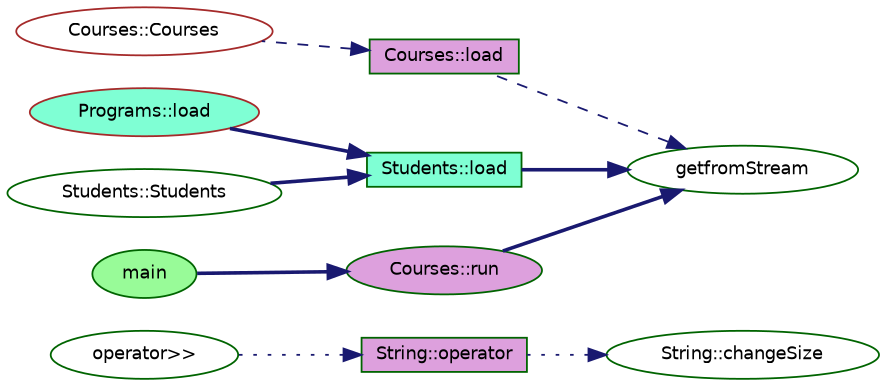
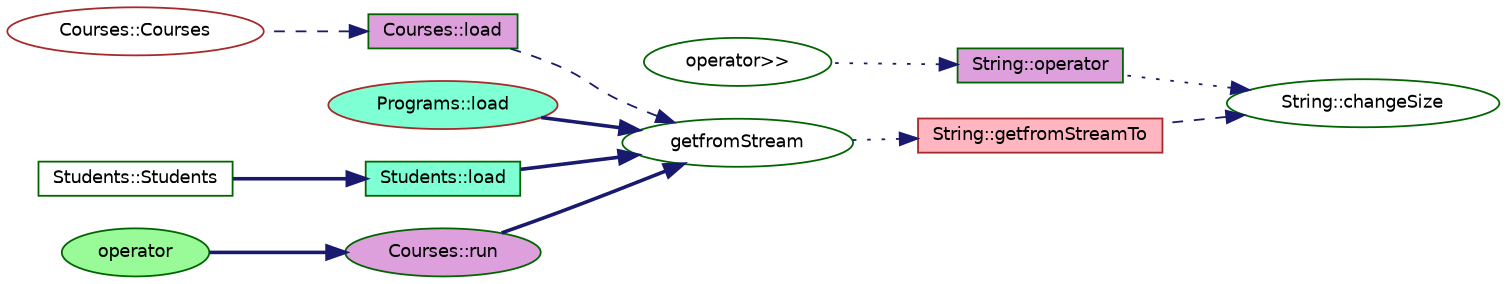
  digraph {
    rankdir=RL
    node [color=darkgreen fillcolor=white fontname=Helvetica fontsize=10 shape=ellipse style=filled]
    edge [color=midnightblue dir=back fontname=Helvetica fontsize=10 labelfontname=Helvetica labelfontsize=10 style=bold]
    n1 [fontcolor=black height=0.2 label="String::changeSize" width=0.4]
    n2 [fillcolor=plum height=0.2 label="String::operator" shape=box width=0.4]
+   n3 [color=brown fillcolor=lightpink height=0.2 label="String::getfromStreamTo" shape=box width=0.4]
    n4 [height=0.2 label="operator\>\>" width=0.4]
    n5 [height=0.2 label=getfromStream width=0.4]
    n6 [fillcolor=plum height=0.2 label="Courses::load" shape=box width=0.4]
    n7 [color=brown fillcolor=aquamarine height=0.2 label="Programs::load" width=0.4]
    n8 [fillcolor=aquamarine height=0.2 label="Students::load" shape=box width=0.4]
    n9 [fillcolor=plum height=0.2 label="Courses::run" width=0.4]
    n10 [color=brown height=0.2 label="Courses::Courses" width=0.4]
-   n11 [height=0.2 label="Students::Students" width=0.4]
-   n12 [fillcolor=palegreen height=0.2 label=main width=0.4]
+   n11 [height=0.2 label="Students::Students" shape=box width=0.4]
+   n12 [fillcolor=palegreen height=0.2 label=operator width=0.4]
    n1 -> n2 [style=dotted]
+   n1 -> n3 [style=dashed]
    n2 -> n4 [style=dotted]
+   n3 -> n5 [style=dotted]
    n5 -> n6 [style=dashed]
-   n8 -> n7
+   n5 -> n7
    n5 -> n8
    n5 -> n9
    n6 -> n10 [style=dashed]
    n8 -> n11
    n9 -> n12
  }
